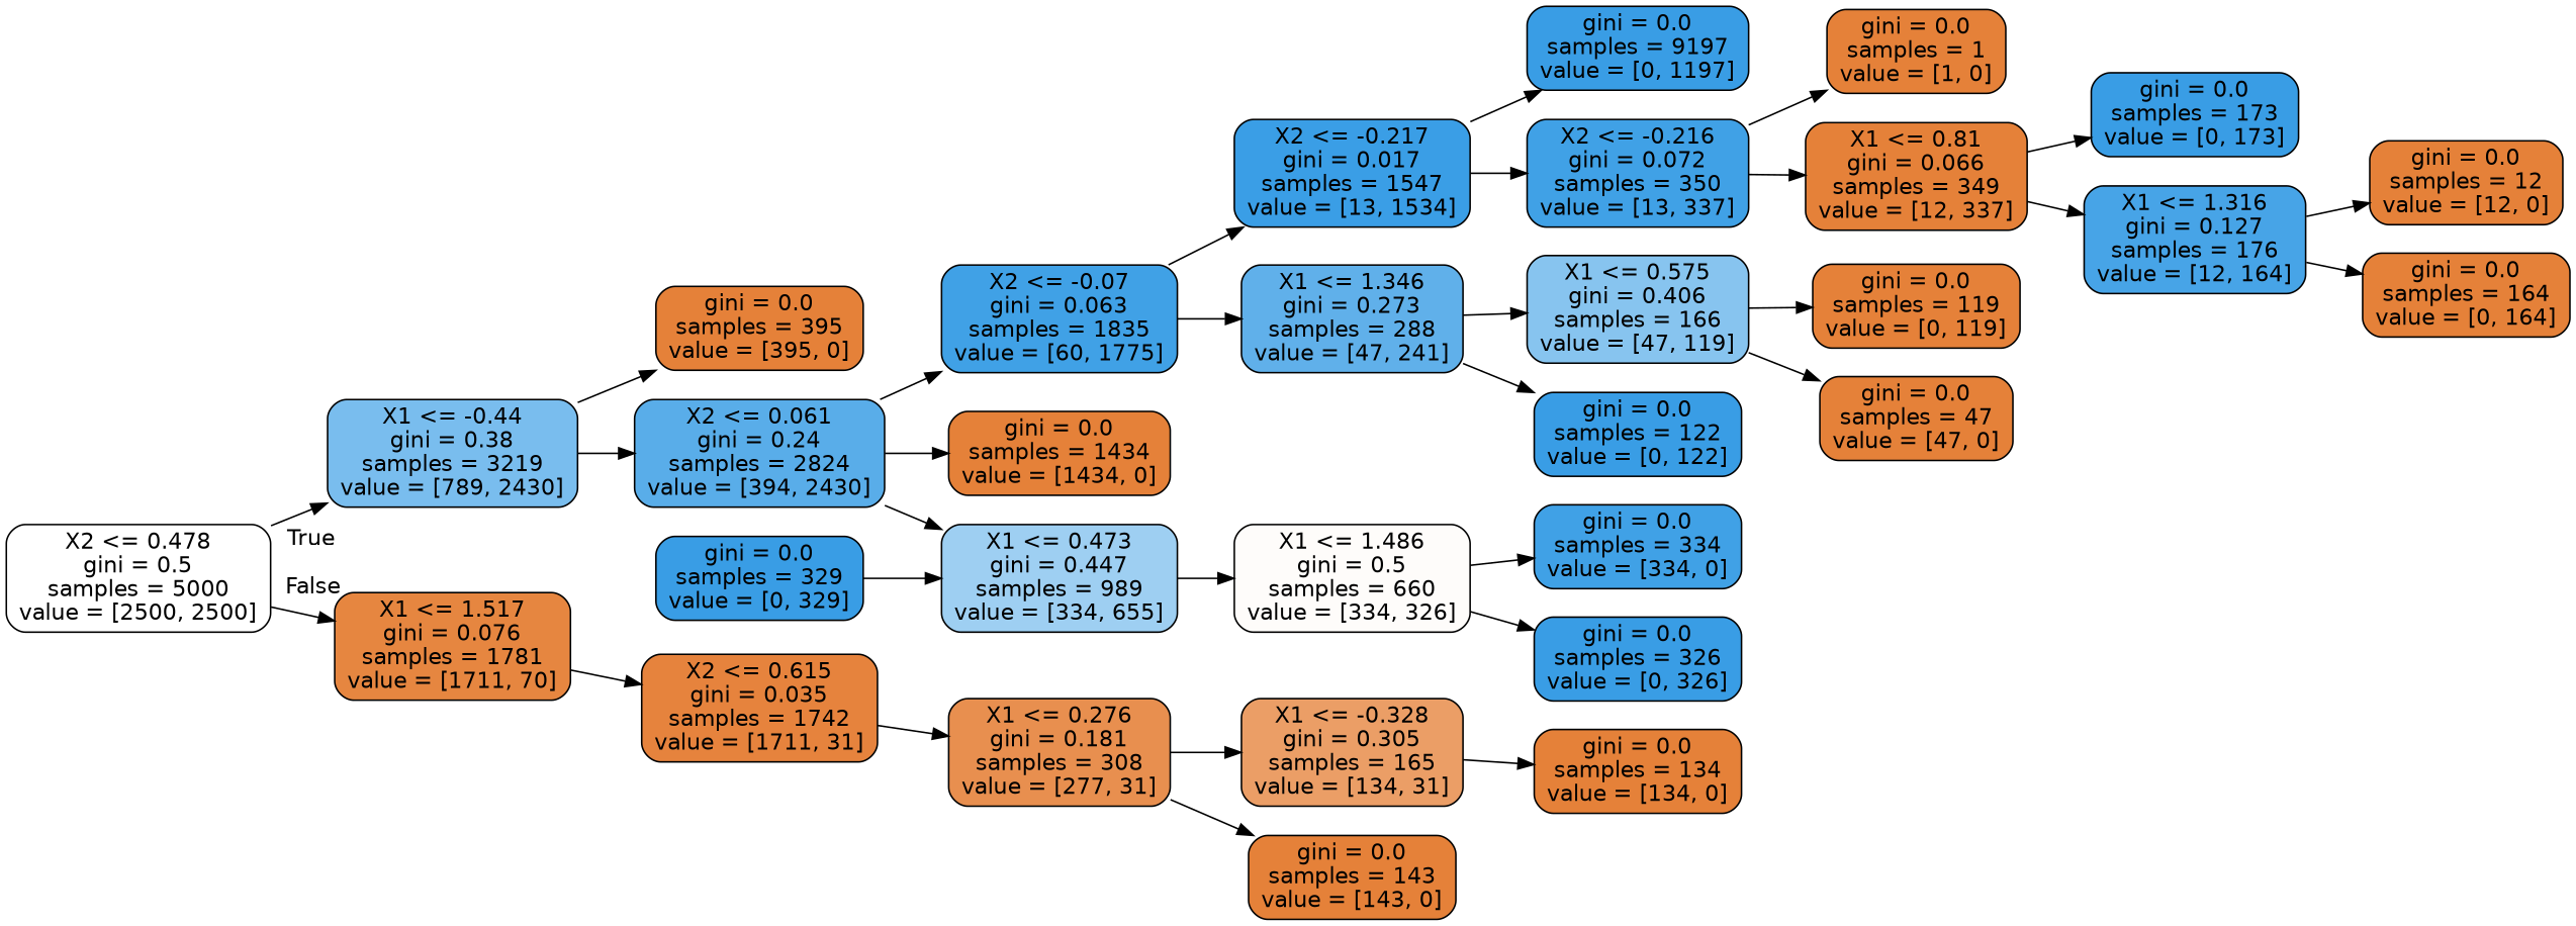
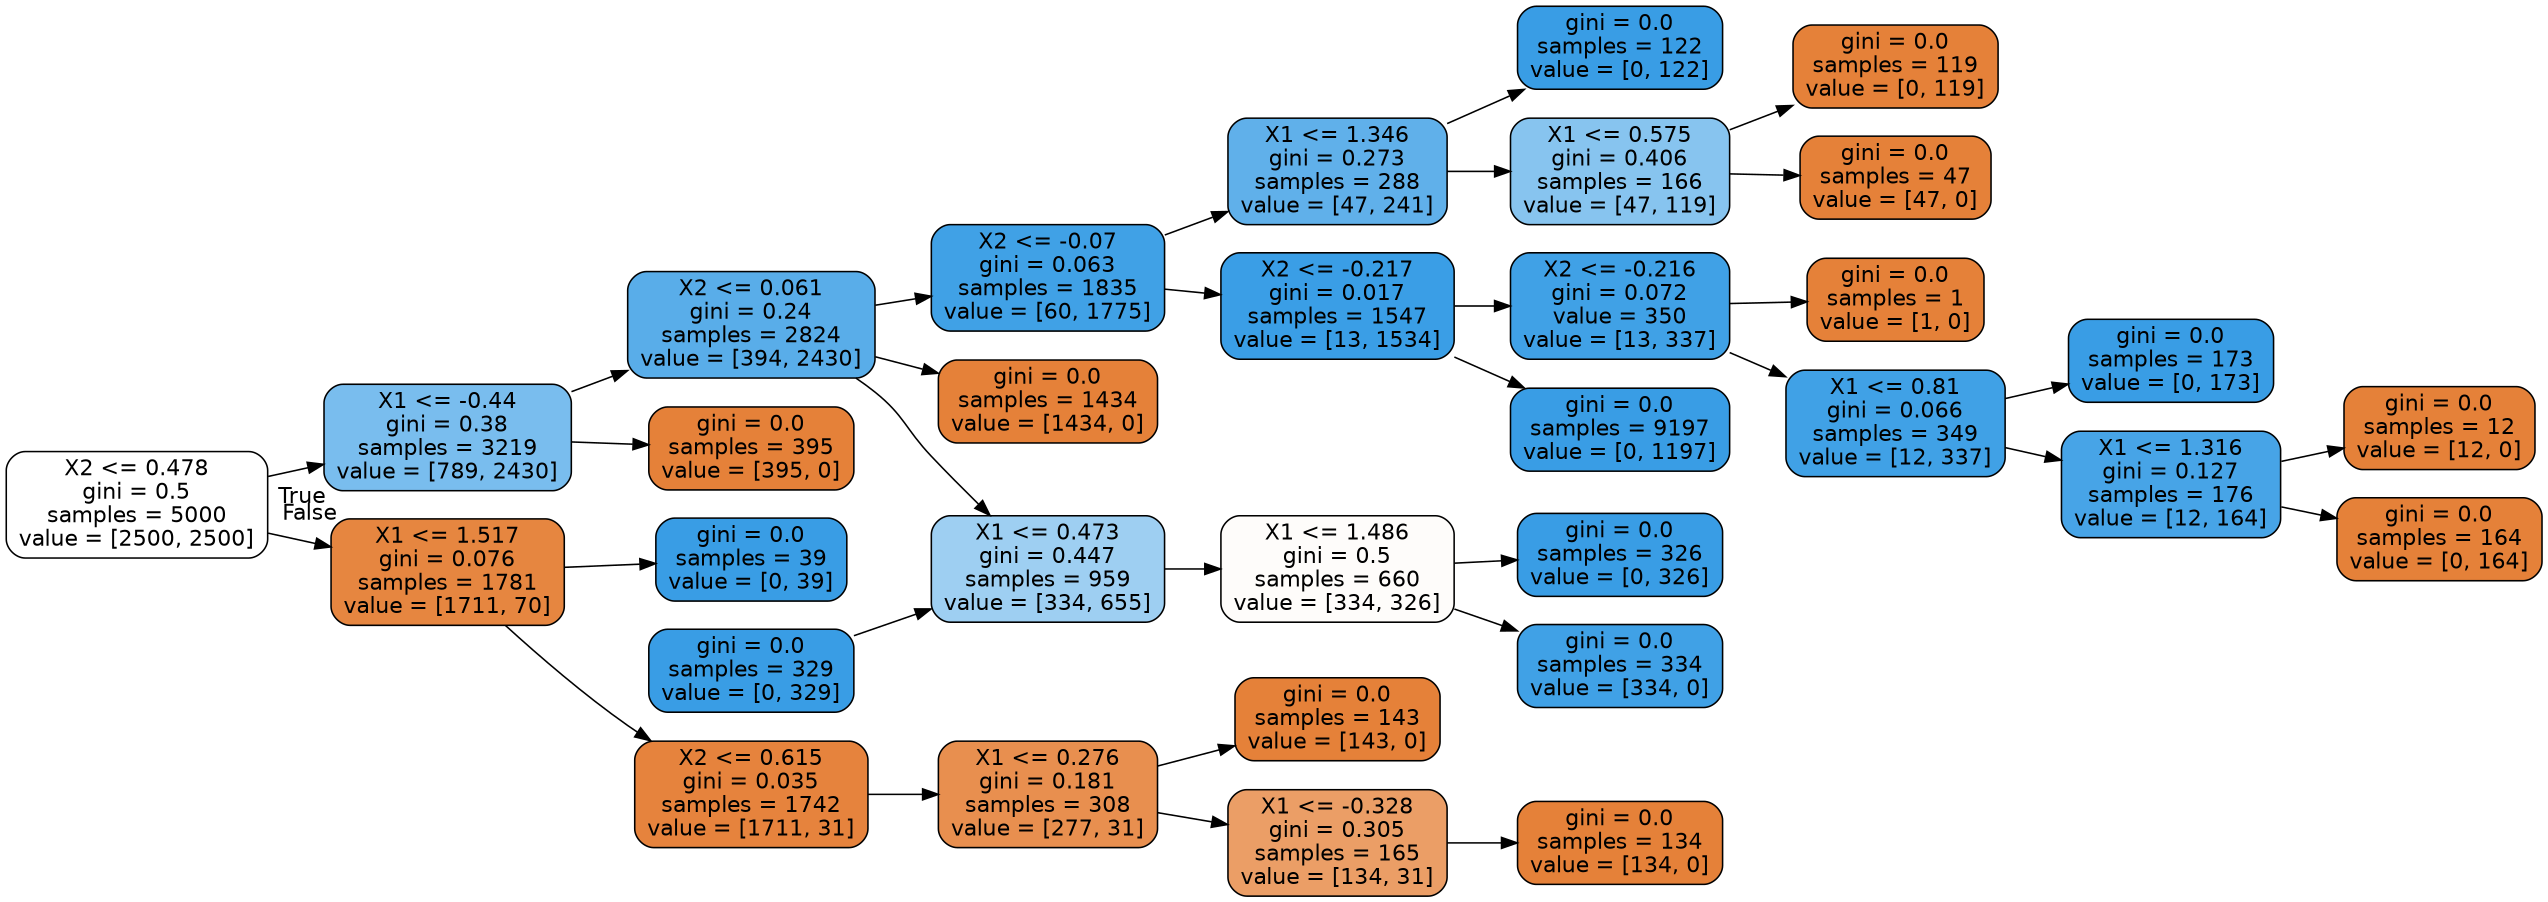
  digraph {
    rankdir=LR
    node [color=black fillcolor="#e58139ff" fontname=helvetica shape=box style="filled, rounded"]
    edge [fontname=helvetica]
    n1 [fillcolor="#e5813900" label="X2 <= 0.478\ngini = 0.5\nsamples = 5000\nvalue = [2500, 2500]"]
    n2 [fillcolor="#399de5ac" label="X1 <= -0.44\ngini = 0.38\nsamples = 3219\nvalue = [789, 2430]"]
    n3 [fillcolor="#e58139f5" label="X1 <= 1.517\ngini = 0.076\nsamples = 1781\nvalue = [1711, 70]"]
    n4 [label="gini = 0.0\nsamples = 395\nvalue = [395, 0]"]
    n5 [fillcolor="#399de5d6" label="X2 <= 0.061\ngini = 0.24\nsamples = 2824\nvalue = [394, 2430]"]
    n6 [fillcolor="#e58139fa" label="X2 <= 0.615\ngini = 0.035\nsamples = 1742\nvalue = [1711, 31]"]
+   n7 [fillcolor="#399de5ff" label="gini = 0.0\nsamples = 39\nvalue = [0, 39]"]
    n8 [fillcolor="#399de5f6" label="X2 <= -0.07\ngini = 0.063\nsamples = 1835\nvalue = [60, 1775]"]
-   n9 [fillcolor="#399de57d" label="X1 <= 0.473\ngini = 0.447\nsamples = 989\nvalue = [334, 655]"]
+   n9 [fillcolor="#399de57d" label="X1 <= 0.473\ngini = 0.447\nsamples = 959\nvalue = [334, 655]"]
    n10 [label="gini = 0.0\nsamples = 1434\nvalue = [1434, 0]"]
    n11 [fillcolor="#399de5fd" label="X2 <= -0.217\ngini = 0.017\nsamples = 1547\nvalue = [13, 1534]"]
    n12 [fillcolor="#399de5cd" label="X1 <= 1.346\ngini = 0.273\nsamples = 288\nvalue = [47, 241]"]
    n13 [fillcolor="#e5813906" label="X1 <= 1.486\ngini = 0.5\nsamples = 660\nvalue = [334, 326]"]
    n14 [fillcolor="#399de5ff" label="gini = 0.0\nsamples = 9197\nvalue = [0, 1197]"]
-   n15 [fillcolor="#399de5f5" label="X2 <= -0.216\ngini = 0.072\nsamples = 350\nvalue = [13, 337]"]
+   n15 [fillcolor="#399de5f5" label="X2 <= -0.216\ngini = 0.072\nvalue = 350\nvalue = [13, 337]"]
    n16 [fillcolor="#399de59a" label="X1 <= 0.575\ngini = 0.406\nsamples = 166\nvalue = [47, 119]"]
    n17 [fillcolor="#399de5ff" label="gini = 0.0\nsamples = 122\nvalue = [0, 122]"]
    n18 [label="gini = 0.0\nsamples = 1\nvalue = [1, 0]"]
-   n19 [label="X1 <= 0.81\ngini = 0.066\nsamples = 349\nvalue = [12, 337]"]
+   n19 [fillcolor="#399de5f6" label="X1 <= 0.81\ngini = 0.066\nsamples = 349\nvalue = [12, 337]"]
    n20 [fillcolor="#399de5ff" label="gini = 0.0\nsamples = 173\nvalue = [0, 173]"]
    n21 [fillcolor="#399de5ec" label="X1 <= 1.316\ngini = 0.127\nsamples = 176\nvalue = [12, 164]"]
    n22 [label="gini = 0.0\nsamples = 12\nvalue = [12, 0]"]
    n23 [label="gini = 0.0\nsamples = 164\nvalue = [0, 164]"]
    n24 [label="gini = 0.0\nsamples = 119\nvalue = [0, 119]"]
    n25 [label="gini = 0.0\nsamples = 47\nvalue = [47, 0]"]
    n26 [fillcolor="#399de5ff" label="gini = 0.0\nsamples = 329\nvalue = [0, 329]"]
    n27 [fillcolor="#399de5f6" label="gini = 0.0\nsamples = 334\nvalue = [334, 0]"]
    n28 [fillcolor="#399de5ff" label="gini = 0.0\nsamples = 326\nvalue = [0, 326]"]
    n29 [fillcolor="#e58139e2" label="X1 <= 0.276\ngini = 0.181\nsamples = 308\nvalue = [277, 31]"]
    n30 [fillcolor="#e58139c4" label="X1 <= -0.328\ngini = 0.305\nsamples = 165\nvalue = [134, 31]"]
    n31 [label="gini = 0.0\nsamples = 143\nvalue = [143, 0]"]
    n32 [label="gini = 0.0\nsamples = 134\nvalue = [134, 0]"]
    n1 -> n2 [headlabel=True labelangle=45 labeldistance=2.5]
    n1 -> n3 [headlabel=False labelangle=-45 labeldistance=2.5]
    n2 -> n4
    n2 -> n5
    n3 -> n6
+   n3 -> n7
    n5 -> n8
    n5 -> n9
    n5 -> n10
    n6 -> n29
    n8 -> n11
    n8 -> n12
    n9 -> n13
    n11 -> n14
    n11 -> n15
    n12 -> n16
    n12 -> n17
    n13 -> n27
    n13 -> n28
    n15 -> n18
    n15 -> n19
    n16 -> n24
    n16 -> n25
    n19 -> n20
    n19 -> n21
    n21 -> n22
    n21 -> n23
    n26 -> n9
    n29 -> n30
    n29 -> n31
    n30 -> n32
  }
